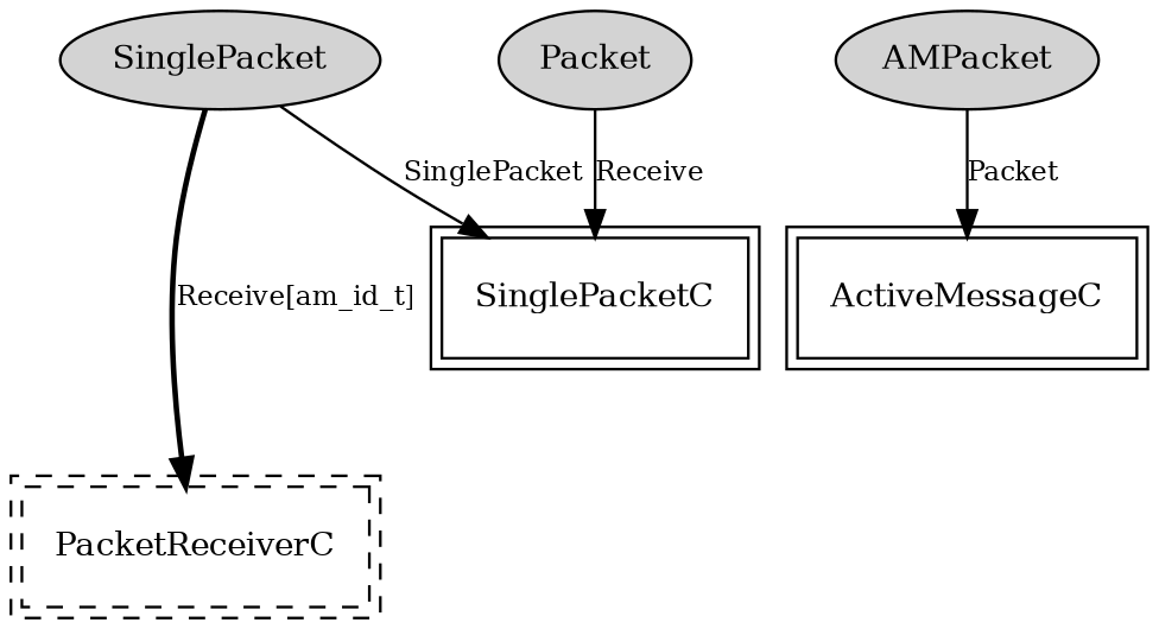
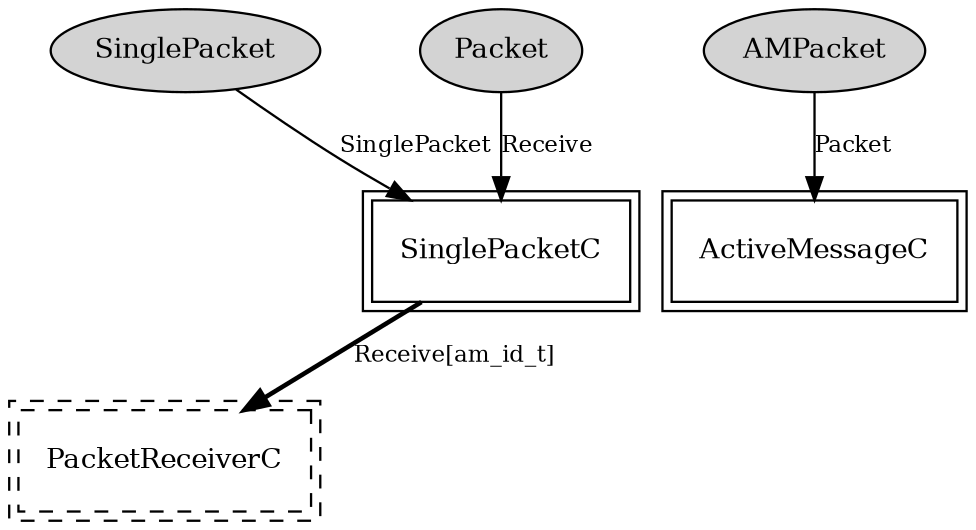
  digraph {
    node [fontsize=12 shape=ellipse style=filled]
    edge [fontsize=10]
    n1 [label=SinglePacket]
    SinglePacketC [peripheries=2 shape=box style=""]
    n3 [label=PacketReceiverC peripheries=2 shape=box style=dashed]
    n4 [label=Packet]
    n5 [label=AMPacket]
    ActiveMessageC [peripheries=2 shape=box style=""]
    n1 -> SinglePacketC [label=SinglePacket]
-   n1 -> n3 [label="Receive[am_id_t]" style=bold]
+   SinglePacketC -> n3 [label="Receive[am_id_t]" style=bold]
    n4 -> SinglePacketC [label=Receive]
    n5 -> ActiveMessageC [label=Packet]
  }
